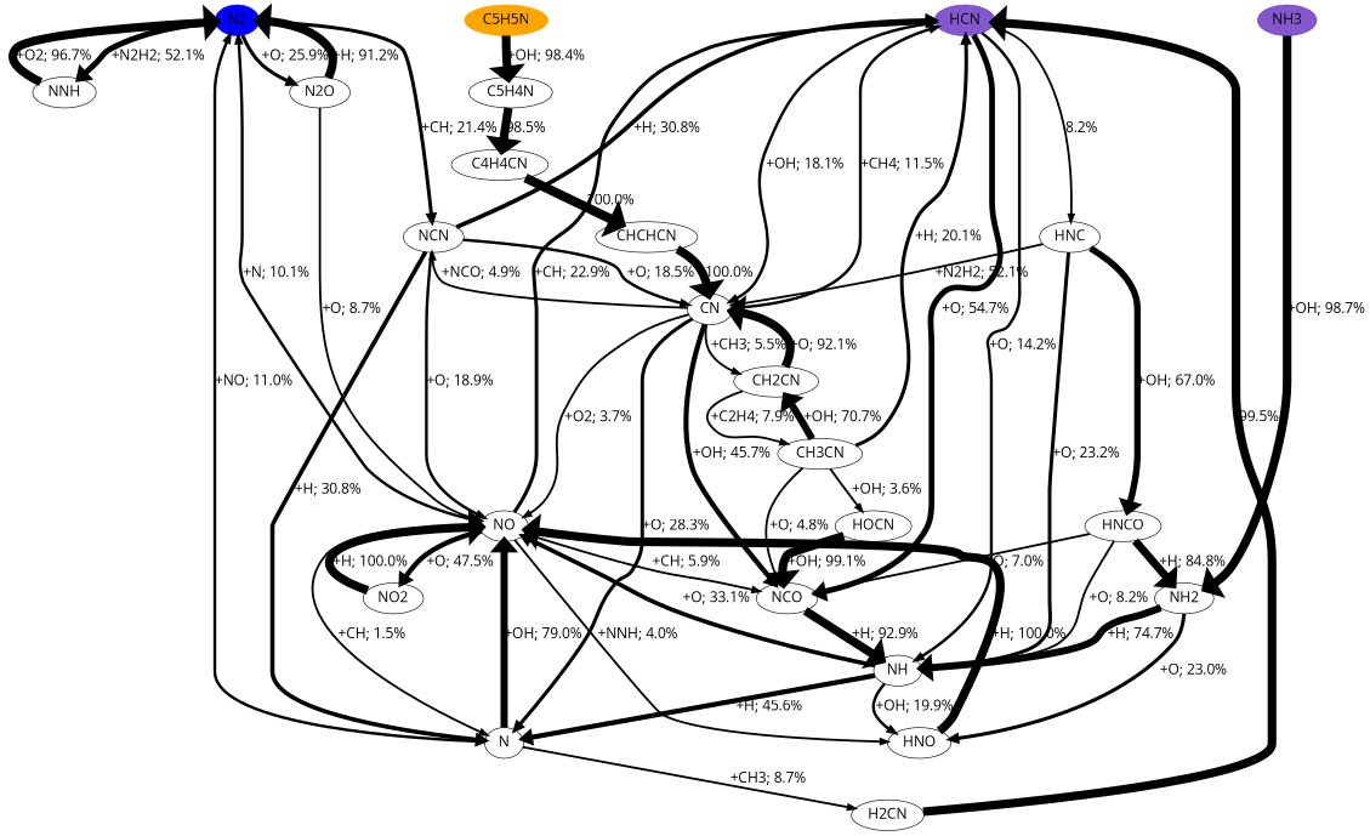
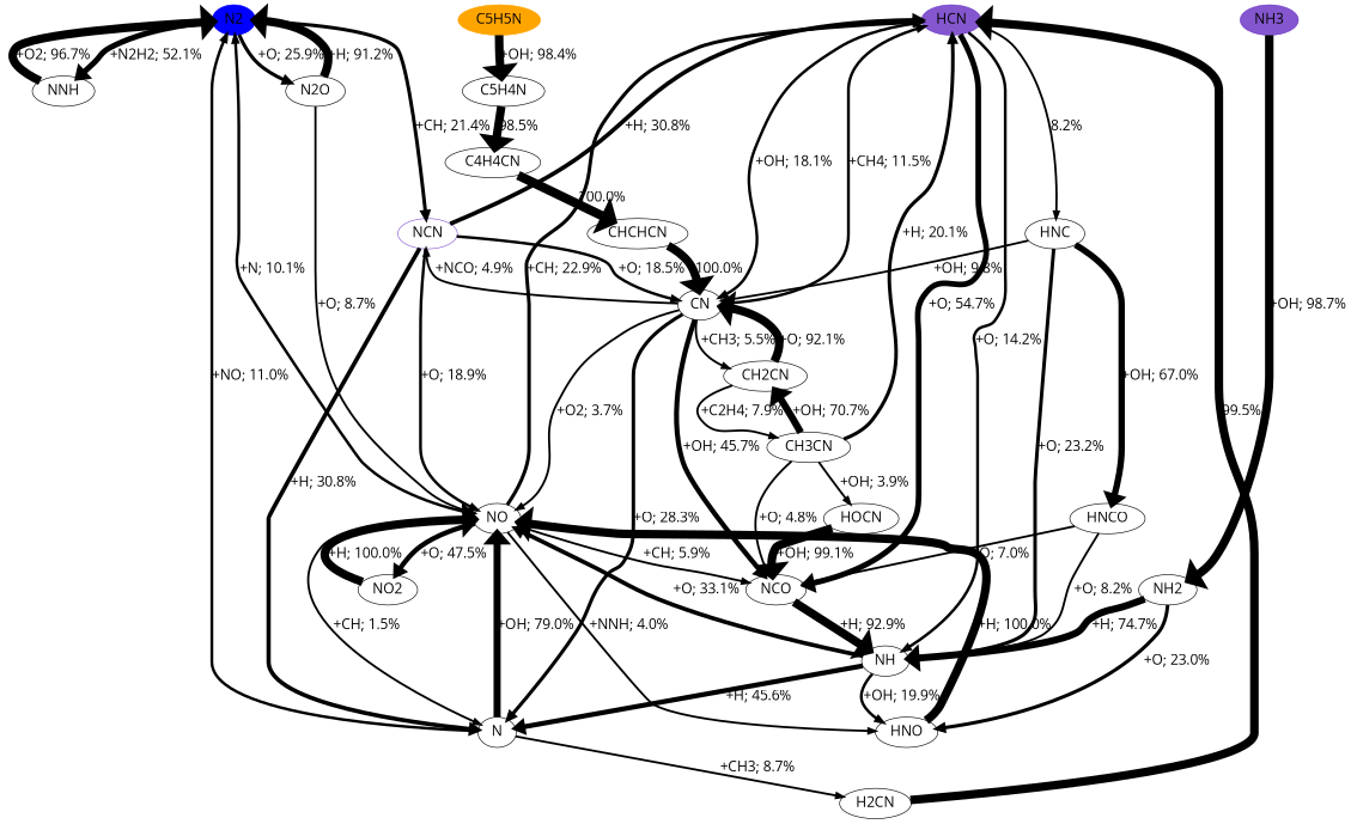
  digraph {
    b="0,0,1558,558"
    fontname="Open Sans"
    rankdir=TB
    node [fontname="Open Sans" fontsize=20]
    edge [fontcolor=black fontname="Open Sans" fontsize=20 penwidth=3]
    N2 [color=blue fillcolor=blue style=filled]
    HCN [color="#500dbab1" fillcolor="#500dbab1" style=filled]
    NH3 [color="#500dbab1" fillcolor="#500dbab1" style=filled]
    C5H5N [color=orange fillcolor=orange style=filled]
    NNH
    N2O
-   NCN
+   NCN [color="#500dbab1"]
    NCO
    NH
    HNC
    CN
    NH2
    C5H4N
    NO
    HNO
    N
    NO2
    H2CN
    HNCO
    CH2CN
    C4H4CN
    CHCHCN
    CH3CN
    HOCN
    subgraph sub_1 {
      rank=source
      N2
      HCN
      NH3
      C5H5N
    }
    N2 -> NNH [label="+N2H2; 52.1%" penwidth=8]
    N2 -> N2O [label="+O; 25.9%" penwidth=5]
    N2 -> NCN [label="+CH; 21.4%" penwidth=5]
    HCN -> NCO [label="+O; 54.7%" penwidth=8]
    HCN -> NH [label="+O; 14.2%" penwidth=4]
    HCN -> HNC [label="8.2%"]
    HCN -> CN [label="+OH; 18.1%" penwidth=4]
    NH3 -> NH2 [label="+OH; 98.7%" penwidth=12]
    C5H5N -> C5H4N [label="+OH; 98.4%" penwidth=12]
    NNH -> N2 [label="+O2; 96.7%" penwidth=12]
    N2O -> N2 [label="+H; 91.2%" penwidth=12]
    N2O -> NO [label="+O; 8.7%"]
    NCN -> HCN [label="+H; 30.8%" penwidth=6]
    NCN -> CN [label="+O; 18.5%" penwidth=4]
    NCN -> NO [label="+O; 18.9%" penwidth=4]
    NCN -> N [label="+H; 30.8%" penwidth=6]
    NCO -> NH [label="+H; 92.9%" penwidth=12]
    NH -> NO [label="+O; 33.1%" penwidth=6]
    NH -> HNO [label="+OH; 19.9%" penwidth=4]
    NH -> N [label="+H; 45.6%" penwidth=7]
    HNC -> NH [label="+O; 23.2%" penwidth=5]
-   HNC -> CN [label="+N2H2; 52.1%"]
+   HNC -> CN [label="+OH; 9.8%"]
    HNC -> HNCO [label="+OH; 67.0%" penwidth=9]
    CN -> HCN [label="+CH4; 11.5%" penwidth=4]
    CN -> NCN [label="+NCO; 4.9%"]
    CN -> NCO [label="+OH; 45.7%" penwidth=7]
    CN -> NO [label="+O2; 3.7%"]
    CN -> N [label="+O; 28.3%" penwidth=5]
    CN -> CH2CN [label="+CH3; 5.5%"]
    NH2 -> NH [label="+H; 74.7%" penwidth=10]
    NH2 -> HNO [label="+O; 23.0%" penwidth=5]
    C5H4N -> C4H4CN [label="98.5%" penwidth=12]
    NO -> N2 [label="+N; 10.1%" penwidth=4]
    NO -> HCN [label="+CH; 22.9%" penwidth=5]
    NO -> NCO [label="+CH; 5.9%"]
    NO -> HNO [label="+NNH; 4.0%"]
    NO -> N [label="+CH; 1.5%"]
    NO -> NO2 [label="+O; 47.5%" penwidth=7]
    HNO -> NO [label="+H; 100.0%" penwidth=12]
    N -> N2 [label="+NO; 11.0%" penwidth=4]
    N -> NO [label="+OH; 79.0%" penwidth=10]
    N -> H2CN [label="+CH3; 8.7%"]
    NO2 -> NO [label="+H; 100.0%" penwidth=12]
    H2CN -> HCN [label="99.5%" penwidth=12]
    HNCO -> NCO [label="+O; 7.0%"]
    HNCO -> NH [label="+O; 8.2%"]
-   HNCO -> NH2 [label="+H; 84.8%" penwidth=11]
    CH2CN -> CN [label="+O; 92.1%" penwidth=12]
    CH2CN -> CH3CN [label="+C2H4; 7.9%"]
    C4H4CN -> CHCHCN [label="100.0%" penwidth=13]
    CHCHCN -> CN [label="100.0%" penwidth=12]
    CH3CN -> HCN [label="+H; 20.1%" penwidth=5]
    CH3CN -> NCO [label="+O; 4.8%"]
    CH3CN -> CH2CN [label="+OH; 70.7%" penwidth=10]
-   CH3CN -> HOCN [label="+OH; 3.6%"]
+   CH3CN -> HOCN [label="+OH; 3.9%"]
    HOCN -> NCO [label="+OH; 99.1%" penwidth=12]
  }
